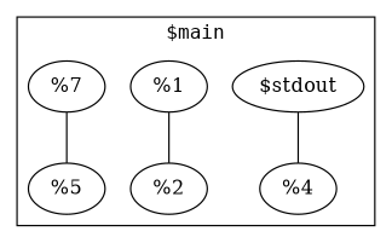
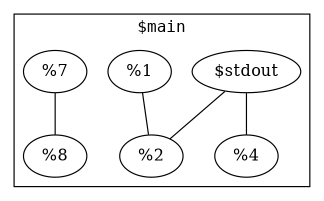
  graph {
    fontname=monospace
    n1 [label="$stdout"]
    n2 [label="%1"]
    n3 [label="%2"]
    n4 [label="%4"]
    n5 [label="%7"]
-   n6 [label="%5"]
+   n6 [label="%8"]
    subgraph cluster_1 {
      label="$main"
      n1
      n2
      n3
      n4
      n5
      n6
    }
    subgraph cluster_2 {
      label="$fputc"
    }
+   n1 -- n3
    n1 -- n4
    n2 -- n3
    n5 -- n6
  }
